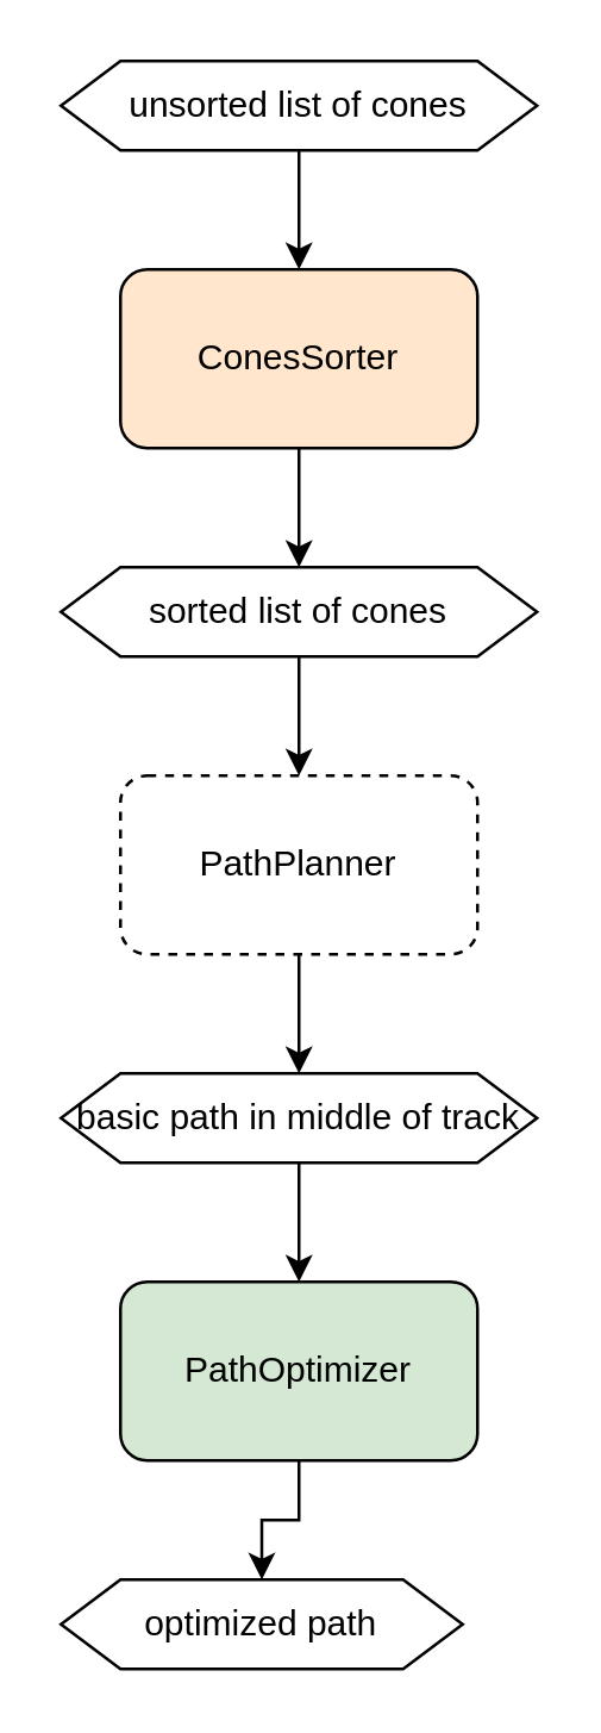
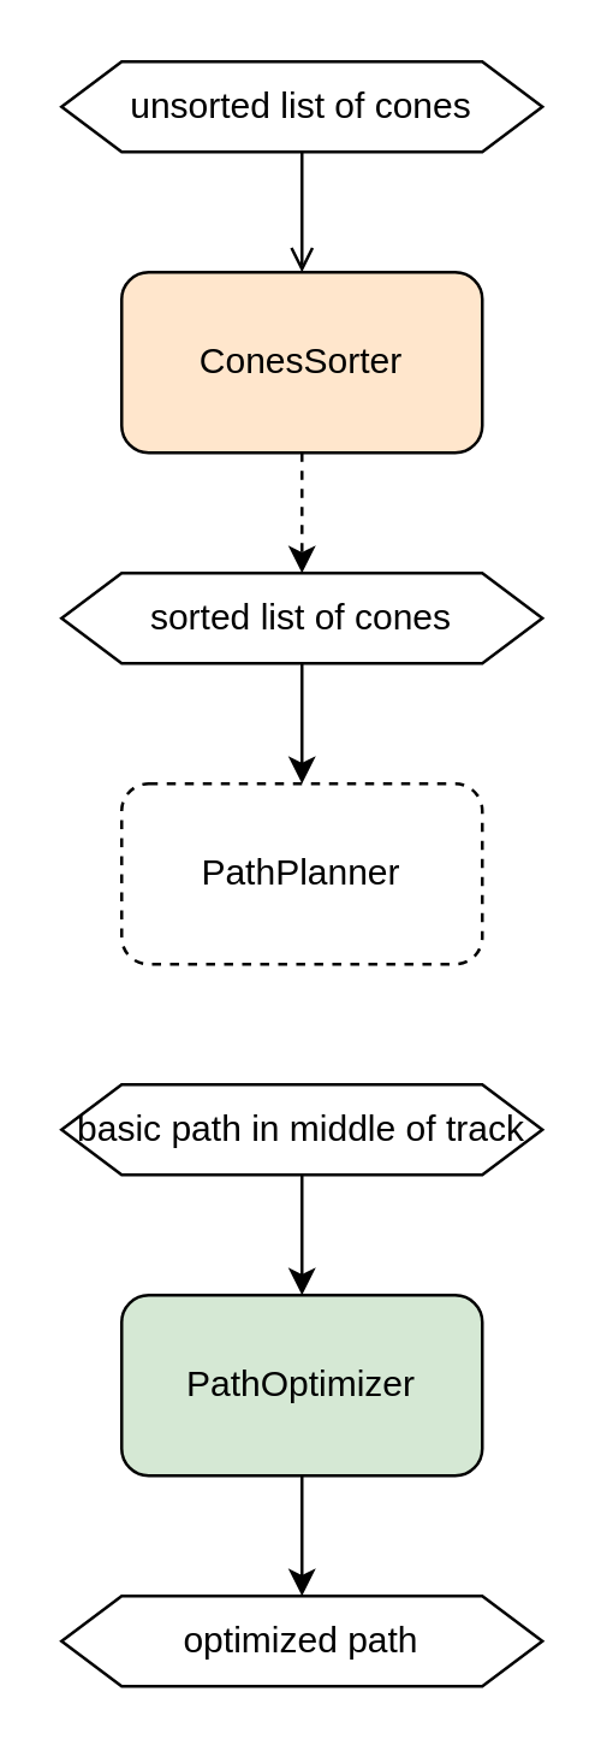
  <mxCell id="0" />
  <mxCell id="1" parent="0" />
- <mxCell id="2" style="edgeStyle=orthogonalEdgeStyle;rounded=0;orthogonalLoop=1;jettySize=auto;html=1;exitX=0.5;exitY=1;exitDx=0;exitDy=0;entryX=0.5;entryY=0;entryDx=0;entryDy=0;" edge="1" parent="1" source="3" target="7"><mxGeometry relative="1" as="geometry" /></mxCell>
+ <mxCell id="2" style="edgeStyle=orthogonalEdgeStyle;rounded=0;orthogonalLoop=1;jettySize=auto;html=1;exitX=0.5;exitY=1;exitDx=0;exitDy=0;entryX=0.5;entryY=0;entryDx=0;entryDy=0;dashed=1;" edge="1" parent="1" source="3" target="7"><mxGeometry relative="1" as="geometry" /></mxCell>
  <mxCell id="3" value="ConesSorter" style="rounded=1;whiteSpace=wrap;html=1;fillColor=#ffe6cc;" vertex="1" parent="1"><mxGeometry x="40" y="90" width="120" height="60" as="geometry" /></mxCell>
- <mxCell id="4" style="edgeStyle=orthogonalEdgeStyle;rounded=0;orthogonalLoop=1;jettySize=auto;html=1;exitX=0.5;exitY=1;exitDx=0;exitDy=0;entryX=0.5;entryY=0;entryDx=0;entryDy=0;" edge="1" parent="1" source="5" target="3"><mxGeometry relative="1" as="geometry" /></mxCell>
+ <mxCell id="4" style="edgeStyle=orthogonalEdgeStyle;rounded=0;orthogonalLoop=1;jettySize=auto;html=1;exitX=0.5;exitY=1;exitDx=0;exitDy=0;entryX=0.5;entryY=0;entryDx=0;entryDy=0;endArrow=open;" edge="1" parent="1" source="5" target="3"><mxGeometry relative="1" as="geometry" /></mxCell>
  <mxCell id="5" value="unsorted list of cones" style="shape=hexagon;perimeter=hexagonPerimeter2;whiteSpace=wrap;html=1;fixedSize=1;" vertex="1" parent="1"><mxGeometry x="20" y="20" width="160" height="30" as="geometry" /></mxCell>
  <mxCell id="6" style="edgeStyle=orthogonalEdgeStyle;rounded=0;orthogonalLoop=1;jettySize=auto;html=1;exitX=0.5;exitY=1;exitDx=0;exitDy=0;entryX=0.5;entryY=0;entryDx=0;entryDy=0;" edge="1" parent="1" source="7" target="9"><mxGeometry relative="1" as="geometry" /></mxCell>
  <mxCell id="7" value="sorted list of cones" style="shape=hexagon;perimeter=hexagonPerimeter2;whiteSpace=wrap;html=1;fixedSize=1;" vertex="1" parent="1"><mxGeometry x="20" y="190" width="160" height="30" as="geometry" /></mxCell>
- <mxCell id="8" style="edgeStyle=orthogonalEdgeStyle;rounded=0;orthogonalLoop=1;jettySize=auto;html=1;exitX=0.5;exitY=1;exitDx=0;exitDy=0;entryX=0.5;entryY=0;entryDx=0;entryDy=0;" edge="1" parent="1" source="9" target="11"><mxGeometry relative="1" as="geometry" /></mxCell>
  <mxCell id="9" value="PathPlanner" style="rounded=1;whiteSpace=wrap;html=1;dashed=1;" vertex="1" parent="1"><mxGeometry x="40" y="260" width="120" height="60" as="geometry" /></mxCell>
  <mxCell id="10" style="edgeStyle=orthogonalEdgeStyle;rounded=0;orthogonalLoop=1;jettySize=auto;html=1;exitX=0.5;exitY=1;exitDx=0;exitDy=0;entryX=0.5;entryY=0;entryDx=0;entryDy=0;" edge="1" parent="1" source="11" target="13"><mxGeometry relative="1" as="geometry" /></mxCell>
  <mxCell id="11" value="basic path in middle of track" style="shape=hexagon;perimeter=hexagonPerimeter2;whiteSpace=wrap;html=1;fixedSize=1;" vertex="1" parent="1"><mxGeometry x="20" y="360" width="160" height="30" as="geometry" /></mxCell>
  <mxCell id="12" style="edgeStyle=orthogonalEdgeStyle;rounded=0;orthogonalLoop=1;jettySize=auto;html=1;exitX=0.5;exitY=1;exitDx=0;exitDy=0;entryX=0.5;entryY=0;entryDx=0;entryDy=0;" edge="1" parent="1" source="13" target="14"><mxGeometry relative="1" as="geometry" /></mxCell>
  <mxCell id="13" value="PathOptimizer" style="rounded=1;whiteSpace=wrap;html=1;fillColor=#d5e8d4;" vertex="1" parent="1"><mxGeometry x="40" y="430" width="120" height="60" as="geometry" /></mxCell>
- <mxCell id="14" value="optimized path" style="shape=hexagon;perimeter=hexagonPerimeter2;whiteSpace=wrap;html=1;fixedSize=1;" vertex="1" parent="1"><mxGeometry x="20" y="530" width="135" height="30" as="geometry" /></mxCell>
+ <mxCell id="14" value="optimized path" style="shape=hexagon;perimeter=hexagonPerimeter2;whiteSpace=wrap;html=1;fixedSize=1;" vertex="1" parent="1"><mxGeometry x="20" y="530" width="160" height="30" as="geometry" /></mxCell>
